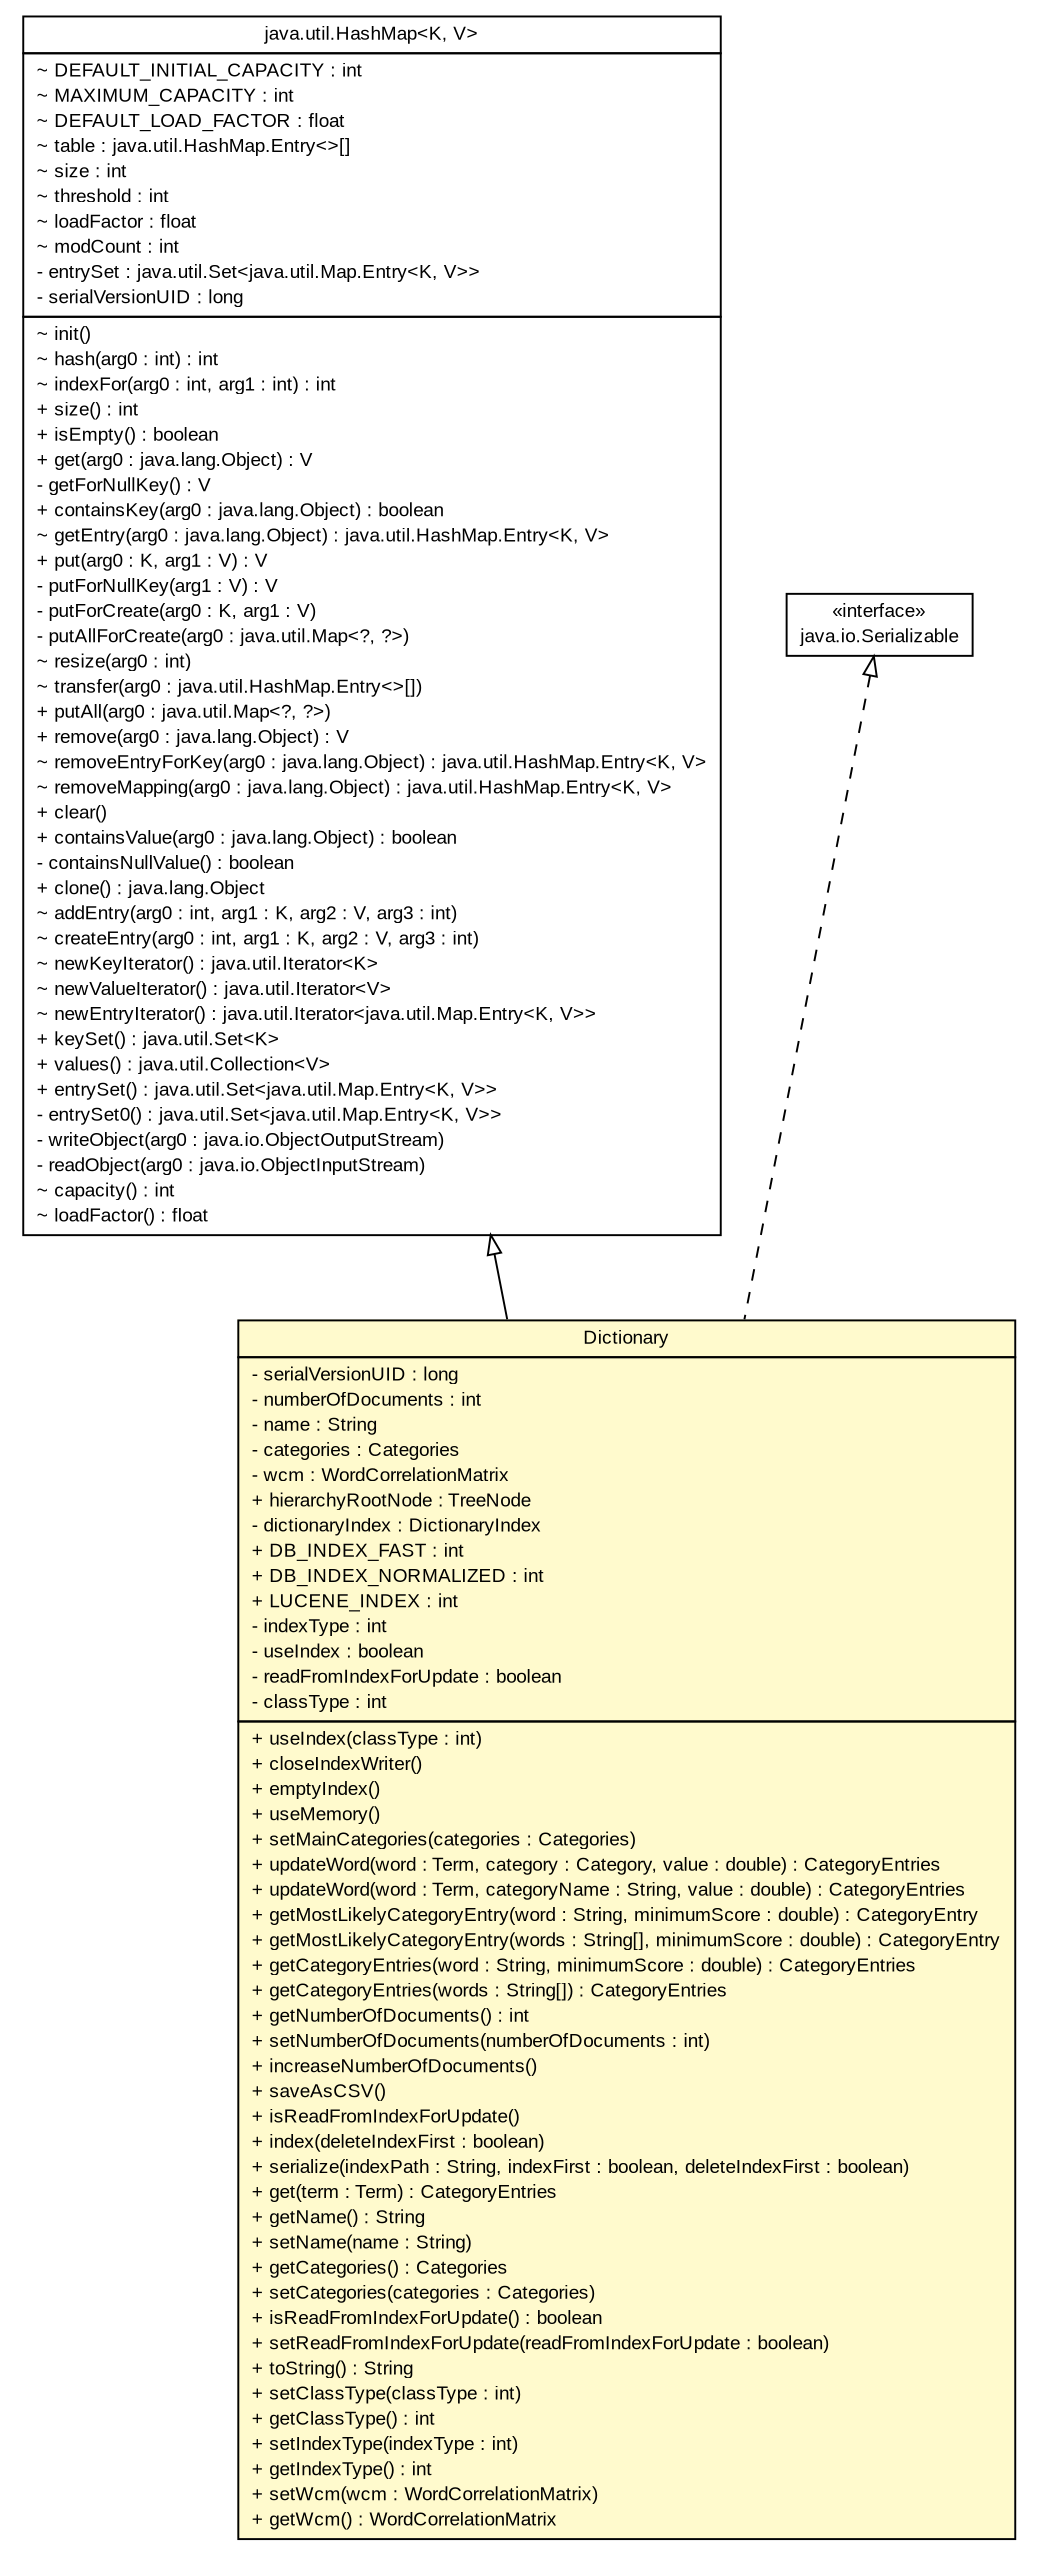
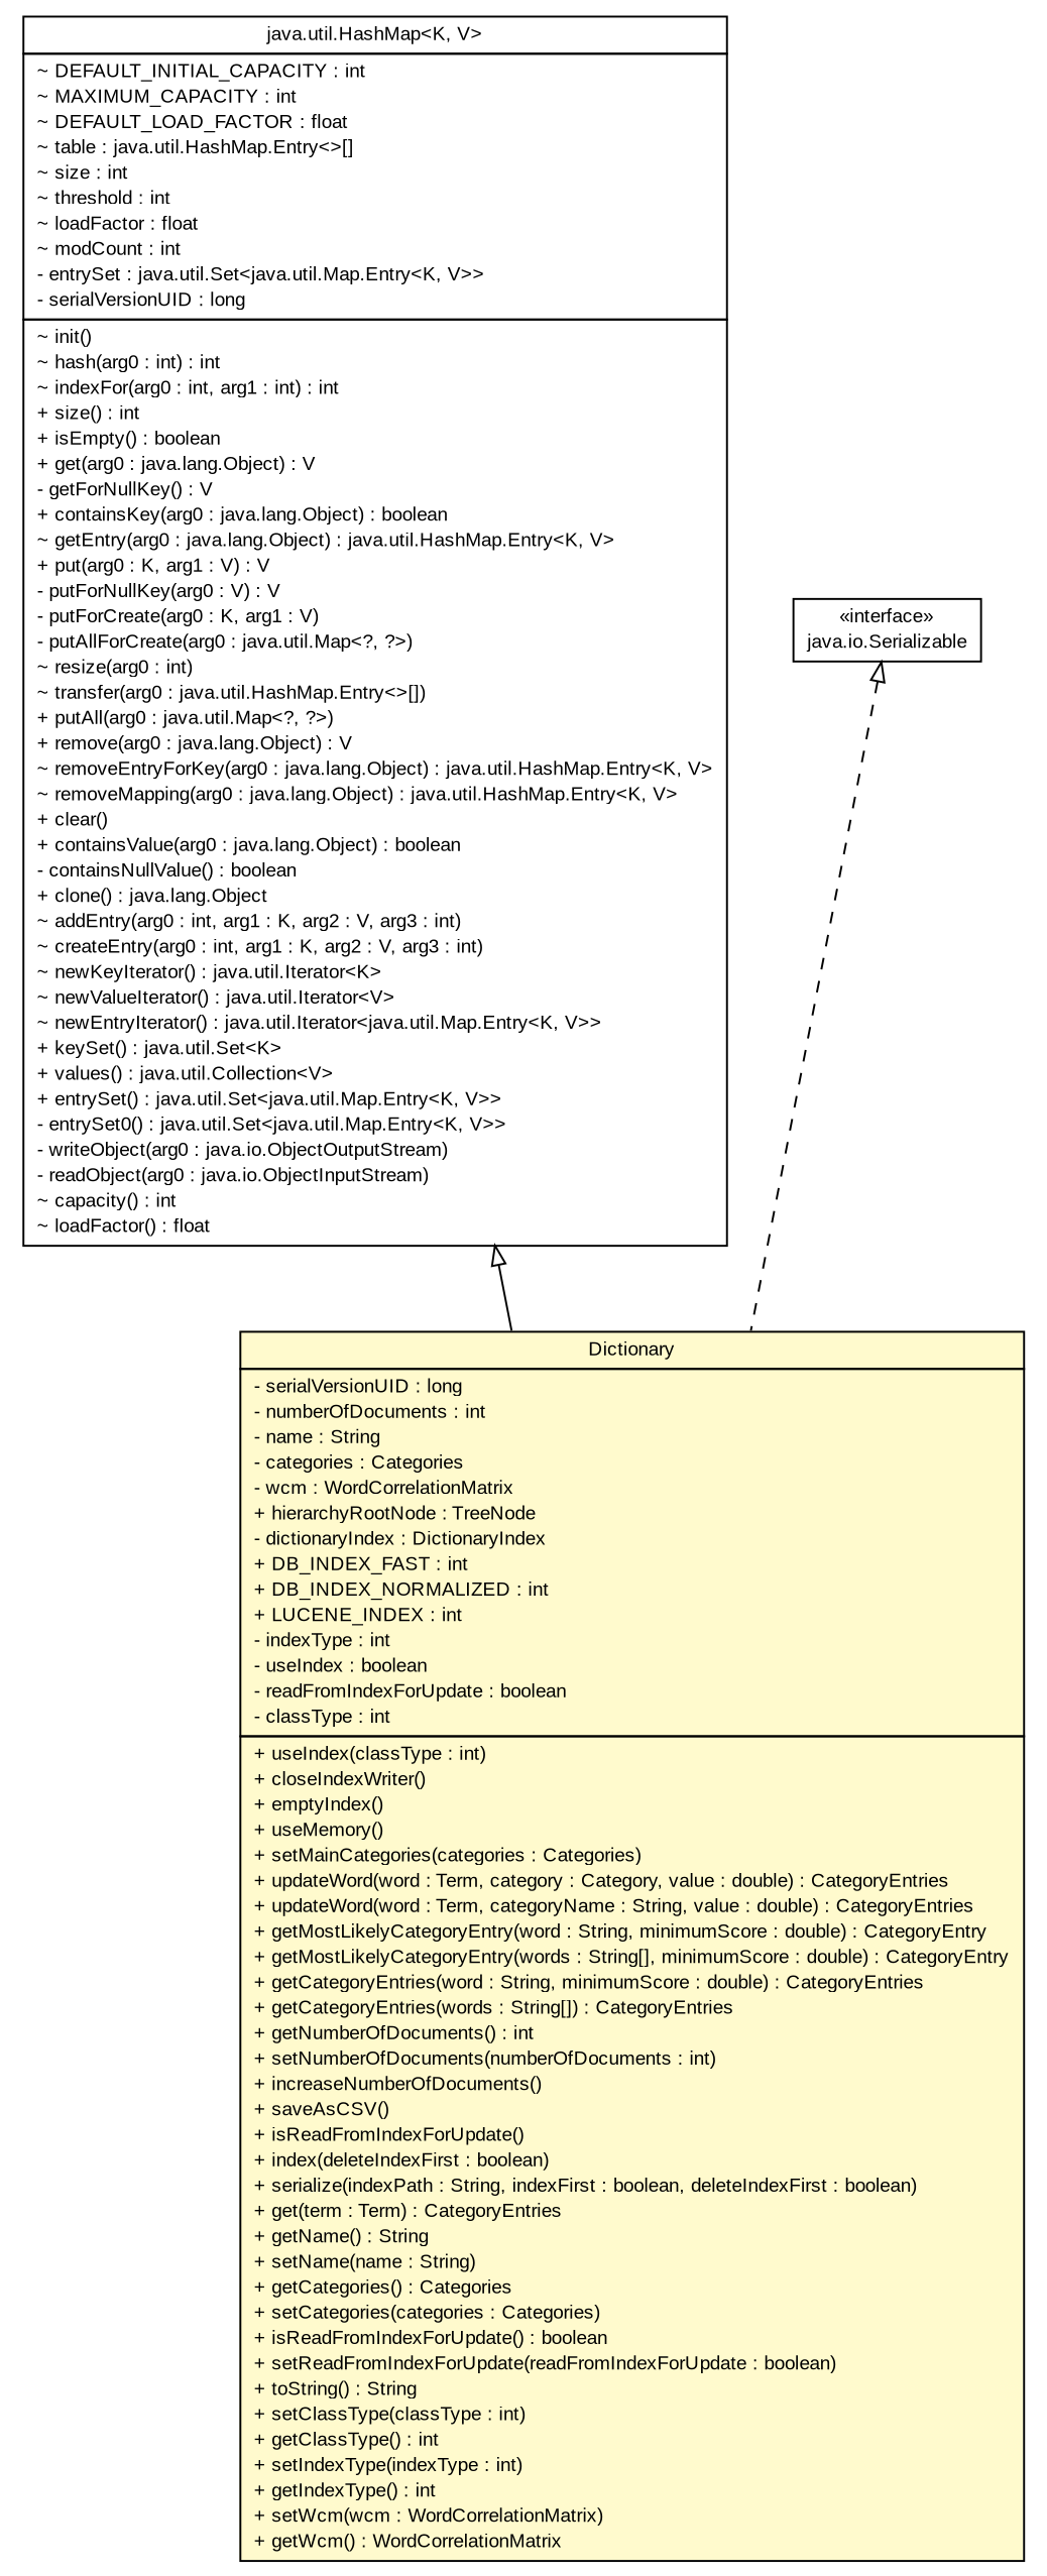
  digraph {
    nodesep=0.25
    ranksep=0.5
    node [fontcolor=black fontname=arial fontsize=10.0 shape=plaintext]
    edge [arrowtail=empty dir=back fontname=arial fontsize=10 headport=p labelfontname=arial labelfontsize=10 tailport=p]
    n1 [label=<<table title="tud.iir.classification.Dictionary" border="0" cellborder="1" cellspacing="0" cellpadding="2" port="p" bgcolor="lemonChiffon" href="./Dictionary.html"> 		<tr><td><table border="0" cellspacing="0" cellpadding="1"> <tr><td align="center" balign="center"> Dictionary </td></tr> 		</table></td></tr> 		<tr><td><table border="0" cellspacing="0" cellpadding="1"> <tr><td align="left" balign="left"> - serialVersionUID : long </td></tr> <tr><td align="left" balign="left"> - numberOfDocuments : int </td></tr> <tr><td align="left" balign="left"> - name : String </td></tr> <tr><td align="left" balign="left"> - categories : Categories </td></tr> <tr><td align="left" balign="left"> - wcm : WordCorrelationMatrix </td></tr> <tr><td align="left" balign="left"> + hierarchyRootNode : TreeNode </td></tr> <tr><td align="left" balign="left"> - dictionaryIndex : DictionaryIndex </td></tr> <tr><td align="left" balign="left"> + DB_INDEX_FAST : int </td></tr> <tr><td align="left" balign="left"> + DB_INDEX_NORMALIZED : int </td></tr> <tr><td align="left" balign="left"> + LUCENE_INDEX : int </td></tr> <tr><td align="left" balign="left"> - indexType : int </td></tr> <tr><td align="left" balign="left"> - useIndex : boolean </td></tr> <tr><td align="left" balign="left"> - readFromIndexForUpdate : boolean </td></tr> <tr><td align="left" balign="left"> - classType : int </td></tr> 		</table></td></tr> 		<tr><td><table border="0" cellspacing="0" cellpadding="1"> <tr><td align="left" balign="left"> + useIndex(classType : int) </td></tr> <tr><td align="left" balign="left"> + closeIndexWriter() </td></tr> <tr><td align="left" balign="left"> + emptyIndex() </td></tr> <tr><td align="left" balign="left"> + useMemory() </td></tr> <tr><td align="left" balign="left"> + setMainCategories(categories : Categories) </td></tr> <tr><td align="left" balign="left"> + updateWord(word : Term, category : Category, value : double) : CategoryEntries </td></tr> <tr><td align="left" balign="left"> + updateWord(word : Term, categoryName : String, value : double) : CategoryEntries </td></tr> <tr><td align="left" balign="left"> + getMostLikelyCategoryEntry(word : String, minimumScore : double) : CategoryEntry </td></tr> <tr><td align="left" balign="left"> + getMostLikelyCategoryEntry(words : String[], minimumScore : double) : CategoryEntry </td></tr> <tr><td align="left" balign="left"> + getCategoryEntries(word : String, minimumScore : double) : CategoryEntries </td></tr> <tr><td align="left" balign="left"> + getCategoryEntries(words : String[]) : CategoryEntries </td></tr> <tr><td align="left" balign="left"> + getNumberOfDocuments() : int </td></tr> <tr><td align="left" balign="left"> + setNumberOfDocuments(numberOfDocuments : int) </td></tr> <tr><td align="left" balign="left"> + increaseNumberOfDocuments() </td></tr> <tr><td align="left" balign="left"> + saveAsCSV() </td></tr> <tr><td align="left" balign="left"> + isReadFromIndexForUpdate() </td></tr> <tr><td align="left" balign="left"> + index(deleteIndexFirst : boolean) </td></tr> <tr><td align="left" balign="left"> + serialize(indexPath : String, indexFirst : boolean, deleteIndexFirst : boolean) </td></tr> <tr><td align="left" balign="left"> + get(term : Term) : CategoryEntries </td></tr> <tr><td align="left" balign="left"> + getName() : String </td></tr> <tr><td align="left" balign="left"> + setName(name : String) </td></tr> <tr><td align="left" balign="left"> + getCategories() : Categories </td></tr> <tr><td align="left" balign="left"> + setCategories(categories : Categories) </td></tr> <tr><td align="left" balign="left"> + isReadFromIndexForUpdate() : boolean </td></tr> <tr><td align="left" balign="left"> + setReadFromIndexForUpdate(readFromIndexForUpdate : boolean) </td></tr> <tr><td align="left" balign="left"> + toString() : String </td></tr> <tr><td align="left" balign="left"> + setClassType(classType : int) </td></tr> <tr><td align="left" balign="left"> + getClassType() : int </td></tr> <tr><td align="left" balign="left"> + setIndexType(indexType : int) </td></tr> <tr><td align="left" balign="left"> + getIndexType() : int </td></tr> <tr><td align="left" balign="left"> + setWcm(wcm : WordCorrelationMatrix) </td></tr> <tr><td align="left" balign="left"> + getWcm() : WordCorrelationMatrix </td></tr> 		</table></td></tr> 		</table>>]
-   n2 [label=<<table title="java.util.HashMap" border="0" cellborder="1" cellspacing="0" cellpadding="2" port="p" href="http://java.sun.com/j2se/1.4.2/docs/api/java/util/HashMap.html"> 		<tr><td><table border="0" cellspacing="0" cellpadding="1"> <tr><td align="center" balign="center"> java.util.HashMap&lt;K, V&gt; </td></tr> 		</table></td></tr> 		<tr><td><table border="0" cellspacing="0" cellpadding="1"> <tr><td align="left" balign="left"> ~ DEFAULT_INITIAL_CAPACITY : int </td></tr> <tr><td align="left" balign="left"> ~ MAXIMUM_CAPACITY : int </td></tr> <tr><td align="left" balign="left"> ~ DEFAULT_LOAD_FACTOR : float </td></tr> <tr><td align="left" balign="left"> ~ table : java.util.HashMap.Entry&lt;&gt;[] </td></tr> <tr><td align="left" balign="left"> ~ size : int </td></tr> <tr><td align="left" balign="left"> ~ threshold : int </td></tr> <tr><td align="left" balign="left"> ~ loadFactor : float </td></tr> <tr><td align="left" balign="left"> ~ modCount : int </td></tr> <tr><td align="left" balign="left"> - entrySet : java.util.Set&lt;java.util.Map.Entry&lt;K, V&gt;&gt; </td></tr> <tr><td align="left" balign="left"> - serialVersionUID : long </td></tr> 		</table></td></tr> 		<tr><td><table border="0" cellspacing="0" cellpadding="1"> <tr><td align="left" balign="left"> ~ init() </td></tr> <tr><td align="left" balign="left"> ~ hash(arg0 : int) : int </td></tr> <tr><td align="left" balign="left"> ~ indexFor(arg0 : int, arg1 : int) : int </td></tr> <tr><td align="left" balign="left"> + size() : int </td></tr> <tr><td align="left" balign="left"> + isEmpty() : boolean </td></tr> <tr><td align="left" balign="left"> + get(arg0 : java.lang.Object) : V </td></tr> <tr><td align="left" balign="left"> - getForNullKey() : V </td></tr> <tr><td align="left" balign="left"> + containsKey(arg0 : java.lang.Object) : boolean </td></tr> <tr><td align="left" balign="left"> ~ getEntry(arg0 : java.lang.Object) : java.util.HashMap.Entry&lt;K, V&gt; </td></tr> <tr><td align="left" balign="left"> + put(arg0 : K, arg1 : V) : V </td></tr> <tr><td align="left" balign="left"> - putForNullKey(arg1 : V) : V </td></tr> <tr><td align="left" balign="left"> - putForCreate(arg0 : K, arg1 : V) </td></tr> <tr><td align="left" balign="left"> - putAllForCreate(arg0 : java.util.Map&lt;?, ?&gt;) </td></tr> <tr><td align="left" balign="left"> ~ resize(arg0 : int) </td></tr> <tr><td align="left" balign="left"> ~ transfer(arg0 : java.util.HashMap.Entry&lt;&gt;[]) </td></tr> <tr><td align="left" balign="left"> + putAll(arg0 : java.util.Map&lt;?, ?&gt;) </td></tr> <tr><td align="left" balign="left"> + remove(arg0 : java.lang.Object) : V </td></tr> <tr><td align="left" balign="left"> ~ removeEntryForKey(arg0 : java.lang.Object) : java.util.HashMap.Entry&lt;K, V&gt; </td></tr> <tr><td align="left" balign="left"> ~ removeMapping(arg0 : java.lang.Object) : java.util.HashMap.Entry&lt;K, V&gt; </td></tr> <tr><td align="left" balign="left"> + clear() </td></tr> <tr><td align="left" balign="left"> + containsValue(arg0 : java.lang.Object) : boolean </td></tr> <tr><td align="left" balign="left"> - containsNullValue() : boolean </td></tr> <tr><td align="left" balign="left"> + clone() : java.lang.Object </td></tr> <tr><td align="left" balign="left"> ~ addEntry(arg0 : int, arg1 : K, arg2 : V, arg3 : int) </td></tr> <tr><td align="left" balign="left"> ~ createEntry(arg0 : int, arg1 : K, arg2 : V, arg3 : int) </td></tr> <tr><td align="left" balign="left"> ~ newKeyIterator() : java.util.Iterator&lt;K&gt; </td></tr> <tr><td align="left" balign="left"> ~ newValueIterator() : java.util.Iterator&lt;V&gt; </td></tr> <tr><td align="left" balign="left"> ~ newEntryIterator() : java.util.Iterator&lt;java.util.Map.Entry&lt;K, V&gt;&gt; </td></tr> <tr><td align="left" balign="left"> + keySet() : java.util.Set&lt;K&gt; </td></tr> <tr><td align="left" balign="left"> + values() : java.util.Collection&lt;V&gt; </td></tr> <tr><td align="left" balign="left"> + entrySet() : java.util.Set&lt;java.util.Map.Entry&lt;K, V&gt;&gt; </td></tr> <tr><td align="left" balign="left"> - entrySet0() : java.util.Set&lt;java.util.Map.Entry&lt;K, V&gt;&gt; </td></tr> <tr><td align="left" balign="left"> - writeObject(arg0 : java.io.ObjectOutputStream) </td></tr> <tr><td align="left" balign="left"> - readObject(arg0 : java.io.ObjectInputStream) </td></tr> <tr><td align="left" balign="left"> ~ capacity() : int </td></tr> <tr><td align="left" balign="left"> ~ loadFactor() : float </td></tr> 		</table></td></tr> 		</table>>]
+   n2 [label=<<table title="java.util.HashMap" border="0" cellborder="1" cellspacing="0" cellpadding="2" port="p" href="http://java.sun.com/j2se/1.4.2/docs/api/java/util/HashMap.html"> 		<tr><td><table border="0" cellspacing="0" cellpadding="1"> <tr><td align="center" balign="center"> java.util.HashMap&lt;K, V&gt; </td></tr> 		</table></td></tr> 		<tr><td><table border="0" cellspacing="0" cellpadding="1"> <tr><td align="left" balign="left"> ~ DEFAULT_INITIAL_CAPACITY : int </td></tr> <tr><td align="left" balign="left"> ~ MAXIMUM_CAPACITY : int </td></tr> <tr><td align="left" balign="left"> ~ DEFAULT_LOAD_FACTOR : float </td></tr> <tr><td align="left" balign="left"> ~ table : java.util.HashMap.Entry&lt;&gt;[] </td></tr> <tr><td align="left" balign="left"> ~ size : int </td></tr> <tr><td align="left" balign="left"> ~ threshold : int </td></tr> <tr><td align="left" balign="left"> ~ loadFactor : float </td></tr> <tr><td align="left" balign="left"> ~ modCount : int </td></tr> <tr><td align="left" balign="left"> - entrySet : java.util.Set&lt;java.util.Map.Entry&lt;K, V&gt;&gt; </td></tr> <tr><td align="left" balign="left"> - serialVersionUID : long </td></tr> 		</table></td></tr> 		<tr><td><table border="0" cellspacing="0" cellpadding="1"> <tr><td align="left" balign="left"> ~ init() </td></tr> <tr><td align="left" balign="left"> ~ hash(arg0 : int) : int </td></tr> <tr><td align="left" balign="left"> ~ indexFor(arg0 : int, arg1 : int) : int </td></tr> <tr><td align="left" balign="left"> + size() : int </td></tr> <tr><td align="left" balign="left"> + isEmpty() : boolean </td></tr> <tr><td align="left" balign="left"> + get(arg0 : java.lang.Object) : V </td></tr> <tr><td align="left" balign="left"> - getForNullKey() : V </td></tr> <tr><td align="left" balign="left"> + containsKey(arg0 : java.lang.Object) : boolean </td></tr> <tr><td align="left" balign="left"> ~ getEntry(arg0 : java.lang.Object) : java.util.HashMap.Entry&lt;K, V&gt; </td></tr> <tr><td align="left" balign="left"> + put(arg0 : K, arg1 : V) : V </td></tr> <tr><td align="left" balign="left"> - putForNullKey(arg0 : V) : V </td></tr> <tr><td align="left" balign="left"> - putForCreate(arg0 : K, arg1 : V) </td></tr> <tr><td align="left" balign="left"> - putAllForCreate(arg0 : java.util.Map&lt;?, ?&gt;) </td></tr> <tr><td align="left" balign="left"> ~ resize(arg0 : int) </td></tr> <tr><td align="left" balign="left"> ~ transfer(arg0 : java.util.HashMap.Entry&lt;&gt;[]) </td></tr> <tr><td align="left" balign="left"> + putAll(arg0 : java.util.Map&lt;?, ?&gt;) </td></tr> <tr><td align="left" balign="left"> + remove(arg0 : java.lang.Object) : V </td></tr> <tr><td align="left" balign="left"> ~ removeEntryForKey(arg0 : java.lang.Object) : java.util.HashMap.Entry&lt;K, V&gt; </td></tr> <tr><td align="left" balign="left"> ~ removeMapping(arg0 : java.lang.Object) : java.util.HashMap.Entry&lt;K, V&gt; </td></tr> <tr><td align="left" balign="left"> + clear() </td></tr> <tr><td align="left" balign="left"> + containsValue(arg0 : java.lang.Object) : boolean </td></tr> <tr><td align="left" balign="left"> - containsNullValue() : boolean </td></tr> <tr><td align="left" balign="left"> + clone() : java.lang.Object </td></tr> <tr><td align="left" balign="left"> ~ addEntry(arg0 : int, arg1 : K, arg2 : V, arg3 : int) </td></tr> <tr><td align="left" balign="left"> ~ createEntry(arg0 : int, arg1 : K, arg2 : V, arg3 : int) </td></tr> <tr><td align="left" balign="left"> ~ newKeyIterator() : java.util.Iterator&lt;K&gt; </td></tr> <tr><td align="left" balign="left"> ~ newValueIterator() : java.util.Iterator&lt;V&gt; </td></tr> <tr><td align="left" balign="left"> ~ newEntryIterator() : java.util.Iterator&lt;java.util.Map.Entry&lt;K, V&gt;&gt; </td></tr> <tr><td align="left" balign="left"> + keySet() : java.util.Set&lt;K&gt; </td></tr> <tr><td align="left" balign="left"> + values() : java.util.Collection&lt;V&gt; </td></tr> <tr><td align="left" balign="left"> + entrySet() : java.util.Set&lt;java.util.Map.Entry&lt;K, V&gt;&gt; </td></tr> <tr><td align="left" balign="left"> - entrySet0() : java.util.Set&lt;java.util.Map.Entry&lt;K, V&gt;&gt; </td></tr> <tr><td align="left" balign="left"> - writeObject(arg0 : java.io.ObjectOutputStream) </td></tr> <tr><td align="left" balign="left"> - readObject(arg0 : java.io.ObjectInputStream) </td></tr> <tr><td align="left" balign="left"> ~ capacity() : int </td></tr> <tr><td align="left" balign="left"> ~ loadFactor() : float </td></tr> 		</table></td></tr> 		</table>>]
    n3 [label=<<table title="java.io.Serializable" border="0" cellborder="1" cellspacing="0" cellpadding="2" port="p" href="http://java.sun.com/j2se/1.4.2/docs/api/java/io/Serializable.html"> 		<tr><td><table border="0" cellspacing="0" cellpadding="1"> <tr><td align="center" balign="center"> &#171;interface&#187; </td></tr> <tr><td align="center" balign="center"> java.io.Serializable </td></tr> 		</table></td></tr> 		</table>>]
    n2 -> n1
    n3 -> n1 [style=dashed]
  }
